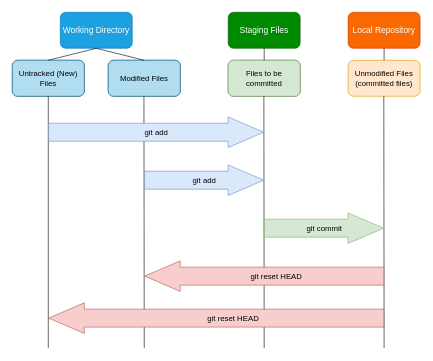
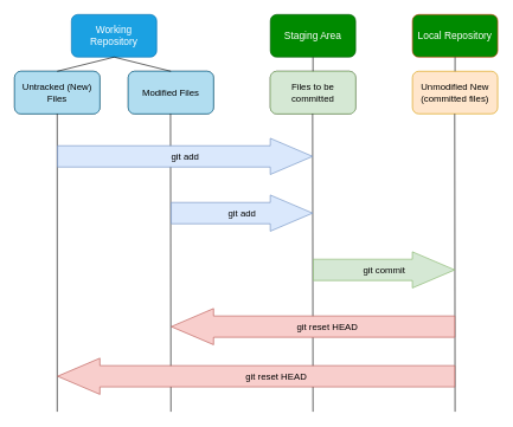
  <mxCell id="0" />
  <mxCell id="1" parent="0" />
  <mxCell id="2" value="&lt;font style=&quot;font-size: 14px;&quot;&gt;Untracked (New) Files&lt;/font&gt;" style="rounded=1;whiteSpace=wrap;html=1;fontSize=14;" vertex="1" parent="1"><mxGeometry x="20" y="100" width="120" height="60" as="geometry" /></mxCell>
- <mxCell id="3" value="Unmodified Files (committed files)" style="rounded=1;whiteSpace=wrap;html=1;fontSize=13;fillColor=#ffe6cc;strokeColor=#d79b00;" vertex="1" parent="1"><mxGeometry x="580" y="100" width="120" height="60" as="geometry" /></mxCell>
+ <mxCell id="3" value="Unmodified New (committed files)" style="rounded=1;whiteSpace=wrap;html=1;fontSize=13;fillColor=#ffe6cc;strokeColor=#d79b00;" vertex="1" parent="1"><mxGeometry x="580" y="100" width="120" height="60" as="geometry" /></mxCell>
  <mxCell id="4" value="Modified Files" style="rounded=1;whiteSpace=wrap;html=1;fontSize=14;" vertex="1" parent="1"><mxGeometry x="180" y="100" width="120" height="60" as="geometry" /></mxCell>
- <mxCell id="5" value="Local Repository" style="rounded=1;whiteSpace=wrap;html=1;fontSize=14;fillColor=#fa6800;strokeColor=#C73500;fontColor=#ffffff;" vertex="1" parent="1"><mxGeometry x="580" y="20" width="120" height="60" as="geometry" /></mxCell>
- <mxCell id="6" value="Working Directory" style="rounded=1;whiteSpace=wrap;html=1;fontSize=14;fillColor=#1ba1e2;strokeColor=#006EAF;fontColor=#ffffff;" vertex="1" parent="1"><mxGeometry x="100" y="20" width="120" height="60" as="geometry" /></mxCell>
- <mxCell id="7" value="Staging Files" style="rounded=1;whiteSpace=wrap;html=1;fontSize=14;fillColor=#008a00;strokeColor=#005700;fontColor=#ffffff;" vertex="1" parent="1"><mxGeometry x="380" y="20" width="120" height="60" as="geometry" /></mxCell>
+ <mxCell id="5" value="Local Repository" style="rounded=1;whiteSpace=wrap;html=1;fontSize=14;fillColor=#008a00;strokeColor=#C73500;fontColor=#ffffff;" vertex="1" parent="1"><mxGeometry x="580" y="20" width="120" height="60" as="geometry" /></mxCell>
+ <mxCell id="6" value="Working Repository" style="rounded=1;whiteSpace=wrap;html=1;fontSize=14;fillColor=#1ba1e2;strokeColor=#006EAF;fontColor=#ffffff;" vertex="1" parent="1"><mxGeometry x="100" y="20" width="120" height="60" as="geometry" /></mxCell>
+ <mxCell id="7" value="Staging Area" style="rounded=1;whiteSpace=wrap;html=1;fontSize=14;fillColor=#008a00;strokeColor=#005700;fontColor=#ffffff;" vertex="1" parent="1"><mxGeometry x="380" y="20" width="120" height="60" as="geometry" /></mxCell>
  <mxCell id="8" value="Files to be committed" style="rounded=1;whiteSpace=wrap;html=1;perimeterSpacing=0;spacingLeft=5;spacingRight=5;fontSize=14;" vertex="1" parent="1"><mxGeometry x="380" y="100" width="120" height="60" as="geometry" /></mxCell>
  <mxCell id="9" value="&lt;font style=&quot;font-size: 13px;&quot;&gt;Untracked (New) Files&lt;/font&gt;" style="rounded=1;whiteSpace=wrap;html=1;fontSize=13;fillColor=#b1ddf0;strokeColor=#10739e;" vertex="1" parent="1"><mxGeometry x="20" y="100" width="120" height="60" as="geometry" /></mxCell>
  <mxCell id="10" value="Modified Files" style="rounded=1;whiteSpace=wrap;html=1;fontSize=13;fillColor=#b1ddf0;strokeColor=#10739e;" vertex="1" parent="1"><mxGeometry x="180" y="100" width="120" height="60" as="geometry" /></mxCell>
  <mxCell id="11" value="Files to be committed" style="rounded=1;whiteSpace=wrap;html=1;perimeterSpacing=0;spacingLeft=5;spacingRight=5;fontSize=13;fillColor=#d5e8d4;strokeColor=#82b366;" vertex="1" parent="1"><mxGeometry x="380" y="100" width="120" height="60" as="geometry" /></mxCell>
  <mxCell id="12" value="" style="endArrow=none;html=1;fontSize=13;entryX=0.5;entryY=1;entryDx=0;entryDy=0;" edge="1" parent="1" target="9"><mxGeometry width="50" height="50" relative="1" as="geometry"><mxPoint x="80" y="580" as="sourcePoint" /><mxPoint x="380" y="240" as="targetPoint" /></mxGeometry></mxCell>
  <mxCell id="13" value="" style="endArrow=none;html=1;fontSize=13;entryX=0.5;entryY=1;entryDx=0;entryDy=0;" edge="1" parent="1"><mxGeometry width="50" height="50" relative="1" as="geometry"><mxPoint x="240" y="580" as="sourcePoint" /><mxPoint x="239.5" y="160" as="targetPoint" /></mxGeometry></mxCell>
  <mxCell id="14" value="" style="endArrow=none;html=1;fontSize=13;entryX=0.5;entryY=1;entryDx=0;entryDy=0;" edge="1" parent="1"><mxGeometry width="50" height="50" relative="1" as="geometry"><mxPoint x="440" y="580" as="sourcePoint" /><mxPoint x="439.5" y="160" as="targetPoint" /></mxGeometry></mxCell>
  <mxCell id="15" value="" style="endArrow=none;html=1;fontSize=13;entryX=0.5;entryY=1;entryDx=0;entryDy=0;" edge="1" parent="1"><mxGeometry width="50" height="50" relative="1" as="geometry"><mxPoint x="640" y="580" as="sourcePoint" /><mxPoint x="639.5" y="160" as="targetPoint" /></mxGeometry></mxCell>
  <mxCell id="16" value="git add" style="shape=flexArrow;endArrow=classic;html=1;fontSize=13;width=30;endSize=19.53;labelBackgroundColor=none;fillColor=#dae8fc;strokeColor=#6c8ebf;" edge="1" parent="1"><mxGeometry width="50" height="50" relative="1" as="geometry"><mxPoint x="80" y="220" as="sourcePoint" /><mxPoint x="440" y="220" as="targetPoint" /></mxGeometry></mxCell>
  <mxCell id="17" value="git add" style="shape=flexArrow;endArrow=classic;html=1;fontSize=13;width=30;endSize=19.53;labelBackgroundColor=none;fillColor=#dae8fc;strokeColor=#6c8ebf;" edge="1" parent="1"><mxGeometry width="50" height="50" relative="1" as="geometry"><mxPoint x="240" y="300" as="sourcePoint" /><mxPoint x="440" y="300" as="targetPoint" /></mxGeometry></mxCell>
  <mxCell id="18" value="git commit" style="shape=flexArrow;endArrow=classic;html=1;fontSize=13;width=30;endSize=19.53;labelBackgroundColor=none;fillColor=#d5e8d4;strokeColor=#82b366;" edge="1" parent="1"><mxGeometry width="50" height="50" relative="1" as="geometry"><mxPoint x="440" y="380" as="sourcePoint" /><mxPoint x="640" y="380" as="targetPoint" /></mxGeometry></mxCell>
  <mxCell id="19" value="git reset HEAD" style="shape=flexArrow;endArrow=classic;html=1;fontSize=13;width=30;endSize=19.53;labelBackgroundColor=none;fillColor=#f8cecc;strokeColor=#b85450;" edge="1" parent="1"><mxGeometry x="-0.1" width="50" height="50" relative="1" as="geometry"><mxPoint x="640" y="460" as="sourcePoint" /><mxPoint x="240" y="460" as="targetPoint" /><mxPoint as="offset" /></mxGeometry></mxCell>
  <mxCell id="20" value="git reset HEAD" style="shape=flexArrow;endArrow=classic;html=1;fontSize=13;width=30;endSize=19.53;labelBackgroundColor=none;fillColor=#f8cecc;strokeColor=#b85450;" edge="1" parent="1"><mxGeometry x="-0.1" width="50" height="50" relative="1" as="geometry"><mxPoint x="640" y="530" as="sourcePoint" /><mxPoint x="80" y="530" as="targetPoint" /><mxPoint as="offset" /></mxGeometry></mxCell>
  <mxCell id="21" value="" style="endArrow=none;html=1;labelBackgroundColor=none;fillColor=#ffffff;fontSize=13;exitX=0.5;exitY=0;exitDx=0;exitDy=0;" edge="1" parent="1" source="9"><mxGeometry width="50" height="50" relative="1" as="geometry"><mxPoint x="110" y="130" as="sourcePoint" /><mxPoint x="160" y="80" as="targetPoint" /></mxGeometry></mxCell>
  <mxCell id="22" value="" style="endArrow=none;html=1;labelBackgroundColor=none;fillColor=#ffffff;fontSize=13;exitX=0.5;exitY=0;exitDx=0;exitDy=0;" edge="1" parent="1" source="10"><mxGeometry width="50" height="50" relative="1" as="geometry"><mxPoint x="90" y="110" as="sourcePoint" /><mxPoint x="160" y="80" as="targetPoint" /></mxGeometry></mxCell>
  <mxCell id="23" value="" style="endArrow=none;html=1;labelBackgroundColor=none;fillColor=#ffffff;fontSize=13;exitX=0.5;exitY=0;exitDx=0;exitDy=0;" edge="1" parent="1" source="11"><mxGeometry width="50" height="50" relative="1" as="geometry"><mxPoint x="360" y="100" as="sourcePoint" /><mxPoint x="440" y="80" as="targetPoint" /></mxGeometry></mxCell>
  <mxCell id="24" value="" style="endArrow=none;html=1;labelBackgroundColor=none;fillColor=#ffffff;fontSize=13;exitX=0.5;exitY=0;exitDx=0;exitDy=0;" edge="1" parent="1" source="3"><mxGeometry width="50" height="50" relative="1" as="geometry"><mxPoint x="560" y="100" as="sourcePoint" /><mxPoint x="640" y="80" as="targetPoint" /></mxGeometry></mxCell>
